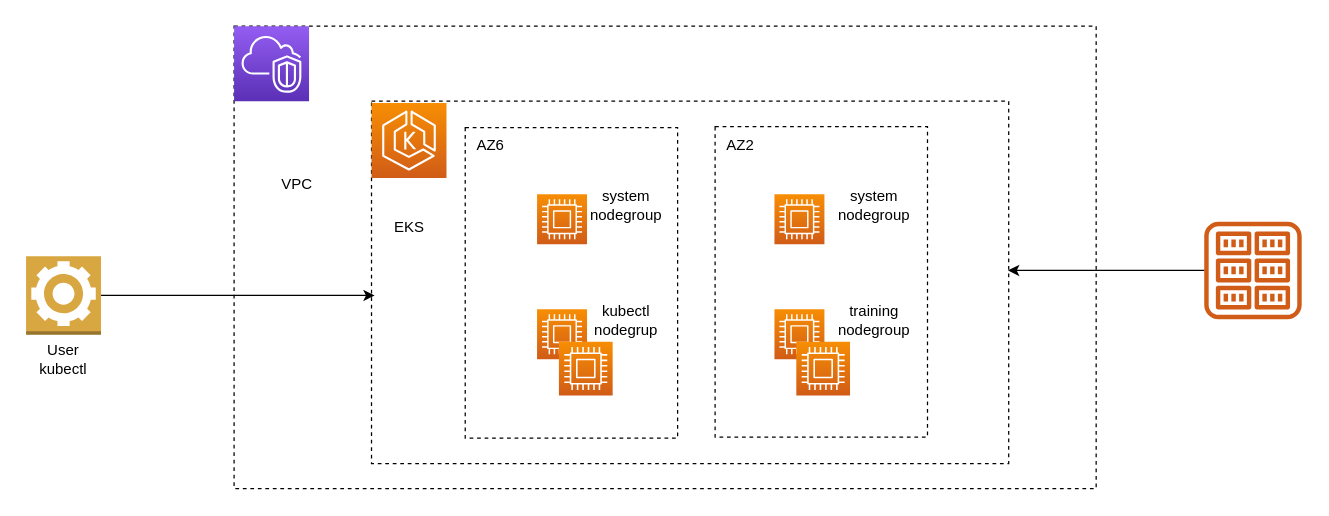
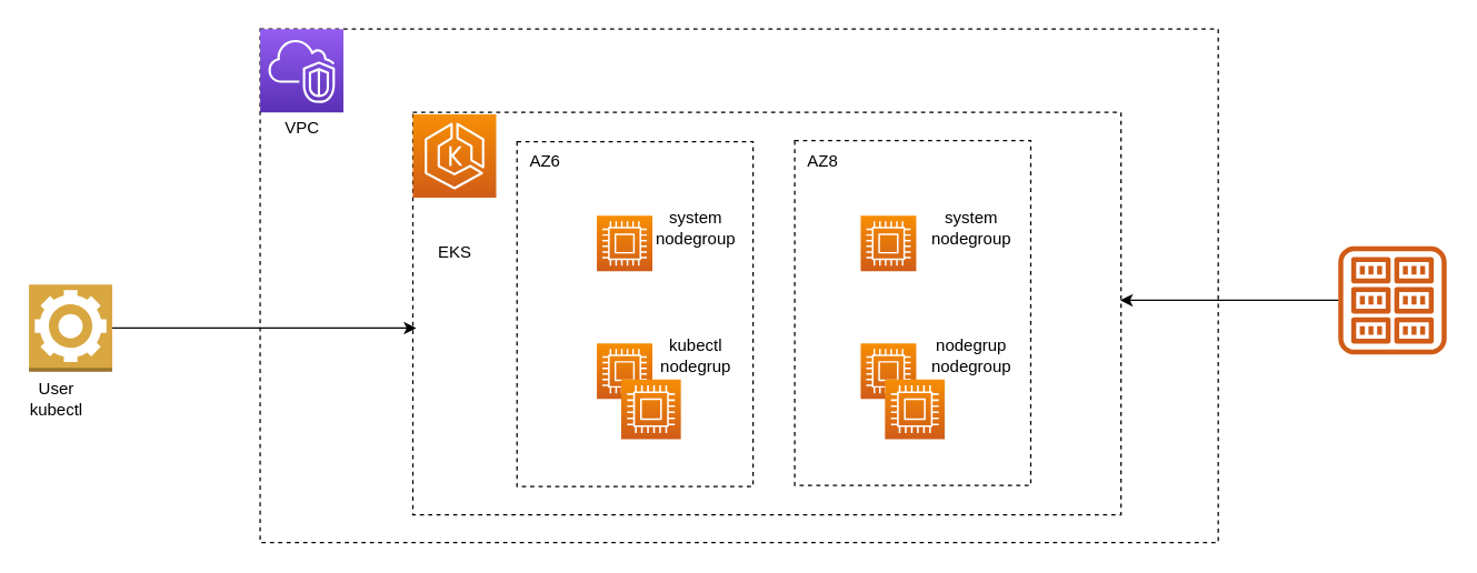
  <mxCell id="0" />
  <mxCell id="1" parent="0" />
  <mxCell id="2" value="" style="outlineConnect=0;fontColor=#232F3E;gradientColor=none;fillColor=#D05C17;strokeColor=none;dashed=0;verticalLabelPosition=bottom;verticalAlign=top;align=center;html=1;fontSize=12;fontStyle=0;aspect=fixed;pointerEvents=1;shape=mxgraph.aws4.registry;" parent="1" vertex="1"><mxGeometry x="963" y="177" width="78" height="78" as="geometry" /></mxCell>
  <mxCell id="3" value="" style="rounded=0;whiteSpace=wrap;html=1;dashed=1;" parent="1" vertex="1"><mxGeometry x="186.5" y="20.5" width="690" height="370" as="geometry" /></mxCell>
  <mxCell id="4" value="" style="rounded=0;whiteSpace=wrap;html=1;dashed=1;" parent="1" vertex="1"><mxGeometry x="296.5" y="80.5" width="510" height="290" as="geometry" /></mxCell>
  <mxCell id="5" value="" style="points=[[0,0,0],[0.25,0,0],[0.5,0,0],[0.75,0,0],[1,0,0],[0,1,0],[0.25,1,0],[0.5,1,0],[0.75,1,0],[1,1,0],[0,0.25,0],[0,0.5,0],[0,0.75,0],[1,0.25,0],[1,0.5,0],[1,0.75,0]];outlineConnect=0;fontColor=#232F3E;gradientColor=#F78E04;gradientDirection=north;fillColor=#D05C17;strokeColor=#ffffff;dashed=0;verticalLabelPosition=bottom;verticalAlign=top;align=center;html=1;fontSize=12;fontStyle=0;aspect=fixed;shape=mxgraph.aws4.resourceIcon;resIcon=mxgraph.aws4.eks;" parent="1" vertex="1"><mxGeometry x="296.5" y="82" width="60" height="60" as="geometry" /></mxCell>
  <mxCell id="6" value="" style="points=[[0,0,0],[0.25,0,0],[0.5,0,0],[0.75,0,0],[1,0,0],[0,1,0],[0.25,1,0],[0.5,1,0],[0.75,1,0],[1,1,0],[0,0.25,0],[0,0.5,0],[0,0.75,0],[1,0.25,0],[1,0.5,0],[1,0.75,0]];outlineConnect=0;fontColor=#232F3E;gradientColor=#945DF2;gradientDirection=north;fillColor=#5A30B5;strokeColor=#ffffff;dashed=0;verticalLabelPosition=bottom;verticalAlign=top;align=center;html=1;fontSize=12;fontStyle=0;aspect=fixed;shape=mxgraph.aws4.resourceIcon;resIcon=mxgraph.aws4.vpc;" parent="1" vertex="1"><mxGeometry x="186.5" y="20.5" width="60" height="60" as="geometry" /></mxCell>
  <mxCell id="7" value="" style="rounded=0;whiteSpace=wrap;html=1;dashed=1;" parent="1" vertex="1"><mxGeometry x="371.5" y="101.63" width="170" height="248.5" as="geometry" /></mxCell>
  <mxCell id="8" value="" style="rounded=0;whiteSpace=wrap;html=1;dashed=1;" parent="1" vertex="1"><mxGeometry x="571.5" y="100.88" width="170" height="248.5" as="geometry" /></mxCell>
- <mxCell id="9" value="VPC" style="text;html=1;strokeColor=none;fillColor=none;align=center;verticalAlign=middle;whiteSpace=wrap;rounded=0;" parent="1" vertex="1"><mxGeometry x="216.5" y="137" width="40" height="20" as="geometry" /></mxCell>
+ <mxCell id="9" value="VPC" style="text;html=1;strokeColor=none;fillColor=none;align=center;verticalAlign=middle;whiteSpace=wrap;rounded=0;" parent="1" vertex="1"><mxGeometry x="196.5" y="82" width="40" height="20" as="geometry" /></mxCell>
  <mxCell id="10" value="EKS" style="text;html=1;strokeColor=none;fillColor=none;align=center;verticalAlign=middle;whiteSpace=wrap;rounded=0;" parent="1" vertex="1"><mxGeometry x="306.5" y="172" width="40" height="20" as="geometry" /></mxCell>
  <mxCell id="11" value="AZ6" style="text;html=1;strokeColor=none;fillColor=none;align=center;verticalAlign=middle;whiteSpace=wrap;rounded=0;" parent="1" vertex="1"><mxGeometry x="371.5" y="106.13" width="40" height="20" as="geometry" /></mxCell>
- <mxCell id="12" value="AZ2" style="text;html=1;strokeColor=none;fillColor=none;align=center;verticalAlign=middle;whiteSpace=wrap;rounded=0;" parent="1" vertex="1"><mxGeometry x="571.5" y="106.13" width="40" height="20" as="geometry" /></mxCell>
+ <mxCell id="12" value="AZ8" style="text;html=1;strokeColor=none;fillColor=none;align=center;verticalAlign=middle;whiteSpace=wrap;rounded=0;" parent="1" vertex="1"><mxGeometry x="571.5" y="106.13" width="40" height="20" as="geometry" /></mxCell>
  <mxCell id="13" value="" style="edgeStyle=orthogonalEdgeStyle;rounded=0;orthogonalLoop=1;jettySize=auto;html=1;startArrow=none;startFill=0;" parent="1" source="14" edge="1"><mxGeometry relative="1" as="geometry"><mxPoint x="299" y="236" as="targetPoint" /></mxGeometry></mxCell>
  <mxCell id="14" value="" style="outlineConnect=0;dashed=0;verticalLabelPosition=bottom;verticalAlign=top;align=center;html=1;shape=mxgraph.aws3.worker;fillColor=#D9A741;gradientColor=none;" parent="1" vertex="1"><mxGeometry x="20" y="204.51" width="60" height="63" as="geometry" /></mxCell>
- <mxCell id="15" value="User&lt;br&gt;kubectl" style="text;html=1;strokeColor=none;fillColor=none;align=center;verticalAlign=middle;whiteSpace=wrap;rounded=0;dashed=1;" parent="1" vertex="1"><mxGeometry x="30" y="277.38" width="40" height="20" as="geometry" /></mxCell>
+ <mxCell id="15" value="User&lt;br&gt;kubectl" style="text;html=1;strokeColor=none;fillColor=none;align=center;verticalAlign=middle;whiteSpace=wrap;rounded=0;dashed=1;" parent="1" vertex="1"><mxGeometry x="20" y="277.38" width="40" height="20" as="geometry" /></mxCell>
  <mxCell id="16" value="" style="points=[[0,0,0],[0.25,0,0],[0.5,0,0],[0.75,0,0],[1,0,0],[0,1,0],[0.25,1,0],[0.5,1,0],[0.75,1,0],[1,1,0],[0,0.25,0],[0,0.5,0],[0,0.75,0],[1,0.25,0],[1,0.5,0],[1,0.75,0]];outlineConnect=0;fontColor=#232F3E;gradientColor=#F78E04;gradientDirection=north;fillColor=#D05C17;strokeColor=#ffffff;dashed=0;verticalLabelPosition=bottom;verticalAlign=top;align=center;html=1;fontSize=12;fontStyle=0;aspect=fixed;shape=mxgraph.aws4.resourceIcon;resIcon=mxgraph.aws4.compute;" parent="1" vertex="1"><mxGeometry x="619" y="247" width="40" height="40" as="geometry" /></mxCell>
  <mxCell id="17" value="" style="points=[[0,0,0],[0.25,0,0],[0.5,0,0],[0.75,0,0],[1,0,0],[0,1,0],[0.25,1,0],[0.5,1,0],[0.75,1,0],[1,1,0],[0,0.25,0],[0,0.5,0],[0,0.75,0],[1,0.25,0],[1,0.5,0],[1,0.75,0]];outlineConnect=0;fontColor=#232F3E;gradientColor=#F78E04;gradientDirection=north;fillColor=#D05C17;strokeColor=#ffffff;dashed=0;verticalLabelPosition=bottom;verticalAlign=top;align=center;html=1;fontSize=12;fontStyle=0;aspect=fixed;shape=mxgraph.aws4.resourceIcon;resIcon=mxgraph.aws4.compute;" parent="1" vertex="1"><mxGeometry x="636.5" y="273" width="43" height="43" as="geometry" /></mxCell>
- <mxCell id="18" value="training&lt;br&gt;nodegroup" style="text;html=1;strokeColor=none;fillColor=none;align=center;verticalAlign=middle;whiteSpace=wrap;rounded=0;" parent="1" vertex="1"><mxGeometry x="679" y="238" width="40" height="36.25" as="geometry" /></mxCell>
+ <mxCell id="18" value="nodegrup&lt;br&gt;nodegroup" style="text;html=1;strokeColor=none;fillColor=none;align=center;verticalAlign=middle;whiteSpace=wrap;rounded=0;" parent="1" vertex="1"><mxGeometry x="679" y="238" width="40" height="36.25" as="geometry" /></mxCell>
  <mxCell id="19" style="edgeStyle=orthogonalEdgeStyle;rounded=0;orthogonalLoop=1;jettySize=auto;html=1;entryX=0.999;entryY=0.467;entryDx=0;entryDy=0;entryPerimeter=0;" parent="1" source="2" target="4" edge="1"><mxGeometry relative="1" as="geometry" /></mxCell>
  <mxCell id="20" value="" style="points=[[0,0,0],[0.25,0,0],[0.5,0,0],[0.75,0,0],[1,0,0],[0,1,0],[0.25,1,0],[0.5,1,0],[0.75,1,0],[1,1,0],[0,0.25,0],[0,0.5,0],[0,0.75,0],[1,0.25,0],[1,0.5,0],[1,0.75,0]];outlineConnect=0;fontColor=#232F3E;gradientColor=#F78E04;gradientDirection=north;fillColor=#D05C17;strokeColor=#ffffff;dashed=0;verticalLabelPosition=bottom;verticalAlign=top;align=center;html=1;fontSize=12;fontStyle=0;aspect=fixed;shape=mxgraph.aws4.resourceIcon;resIcon=mxgraph.aws4.compute;" parent="1" vertex="1"><mxGeometry x="429" y="247" width="40" height="40" as="geometry" /></mxCell>
  <mxCell id="21" value="" style="points=[[0,0,0],[0.25,0,0],[0.5,0,0],[0.75,0,0],[1,0,0],[0,1,0],[0.25,1,0],[0.5,1,0],[0.75,1,0],[1,1,0],[0,0.25,0],[0,0.5,0],[0,0.75,0],[1,0.25,0],[1,0.5,0],[1,0.75,0]];outlineConnect=0;fontColor=#232F3E;gradientColor=#F78E04;gradientDirection=north;fillColor=#D05C17;strokeColor=#ffffff;dashed=0;verticalLabelPosition=bottom;verticalAlign=top;align=center;html=1;fontSize=12;fontStyle=0;aspect=fixed;shape=mxgraph.aws4.resourceIcon;resIcon=mxgraph.aws4.compute;" parent="1" vertex="1"><mxGeometry x="446.5" y="273" width="43" height="43" as="geometry" /></mxCell>
  <mxCell id="22" value="kubectl nodegrup&lt;br&gt;" style="text;html=1;strokeColor=none;fillColor=none;align=center;verticalAlign=middle;whiteSpace=wrap;rounded=0;" parent="1" vertex="1"><mxGeometry x="479" y="238" width="42.5" height="36.25" as="geometry" /></mxCell>
  <mxCell id="23" value="" style="points=[[0,0,0],[0.25,0,0],[0.5,0,0],[0.75,0,0],[1,0,0],[0,1,0],[0.25,1,0],[0.5,1,0],[0.75,1,0],[1,1,0],[0,0.25,0],[0,0.5,0],[0,0.75,0],[1,0.25,0],[1,0.5,0],[1,0.75,0]];outlineConnect=0;fontColor=#232F3E;gradientColor=#F78E04;gradientDirection=north;fillColor=#D05C17;strokeColor=#ffffff;dashed=0;verticalLabelPosition=bottom;verticalAlign=top;align=center;html=1;fontSize=12;fontStyle=0;aspect=fixed;shape=mxgraph.aws4.resourceIcon;resIcon=mxgraph.aws4.compute;" vertex="1" parent="1"><mxGeometry x="619" y="155" width="40" height="40" as="geometry" /></mxCell>
  <mxCell id="24" value="system nodegroup" style="text;html=1;strokeColor=none;fillColor=none;align=center;verticalAlign=middle;whiteSpace=wrap;rounded=0;" vertex="1" parent="1"><mxGeometry x="679" y="146" width="40" height="36.25" as="geometry" /></mxCell>
  <mxCell id="25" value="" style="points=[[0,0,0],[0.25,0,0],[0.5,0,0],[0.75,0,0],[1,0,0],[0,1,0],[0.25,1,0],[0.5,1,0],[0.75,1,0],[1,1,0],[0,0.25,0],[0,0.5,0],[0,0.75,0],[1,0.25,0],[1,0.5,0],[1,0.75,0]];outlineConnect=0;fontColor=#232F3E;gradientColor=#F78E04;gradientDirection=north;fillColor=#D05C17;strokeColor=#ffffff;dashed=0;verticalLabelPosition=bottom;verticalAlign=top;align=center;html=1;fontSize=12;fontStyle=0;aspect=fixed;shape=mxgraph.aws4.resourceIcon;resIcon=mxgraph.aws4.compute;" vertex="1" parent="1"><mxGeometry x="429" y="155" width="40" height="40" as="geometry" /></mxCell>
  <mxCell id="26" value="system nodegroup" style="text;html=1;strokeColor=none;fillColor=none;align=center;verticalAlign=middle;whiteSpace=wrap;rounded=0;" vertex="1" parent="1"><mxGeometry x="479" y="146" width="42.5" height="36.25" as="geometry" /></mxCell>
